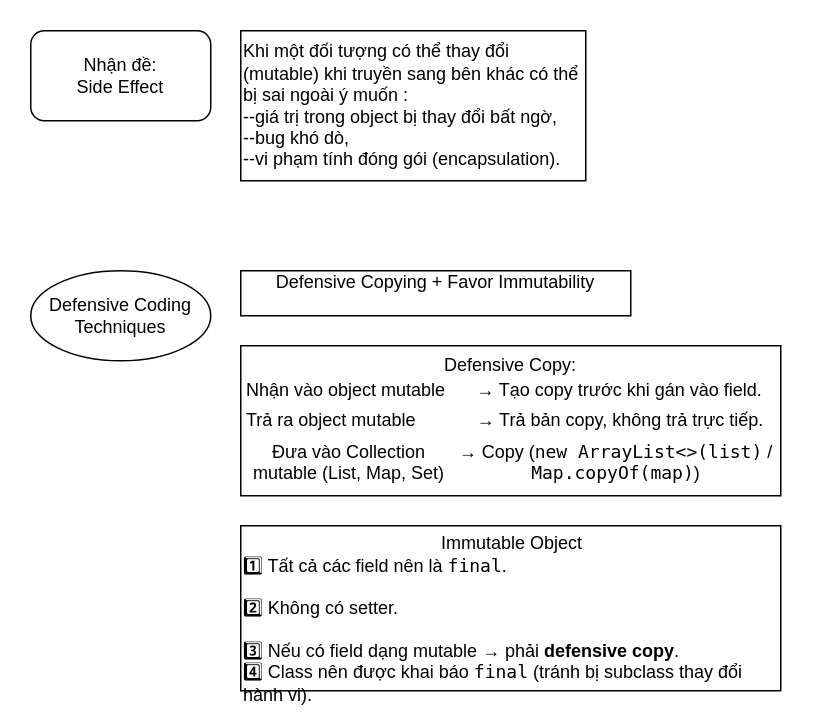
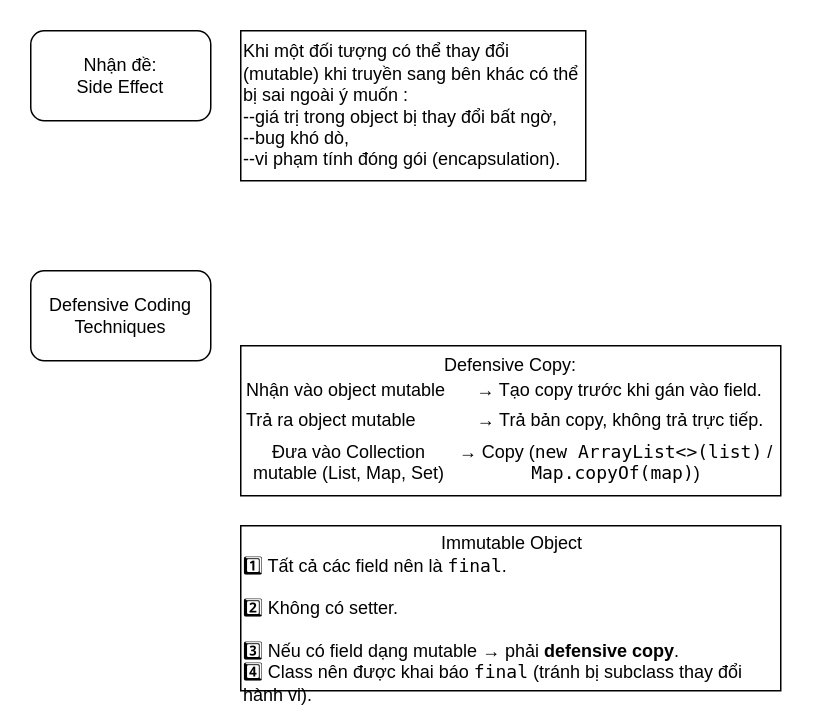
  <mxCell id="0" />
  <mxCell id="1" parent="0" />
  <mxCell id="2" value="Nhận đề:&lt;div&gt;Side Effect&lt;/div&gt;" style="rounded=1;whiteSpace=wrap;html=1;" vertex="1" parent="1"><mxGeometry x="20" y="20" width="120" height="60" as="geometry" /></mxCell>
  <mxCell id="3" value="Khi một đối tượng có thể thay đổi (mutable) khi truyền sang bên khác có thể bị sai ngoài ý muốn :&lt;div&gt;&lt;span style=&quot;background-color: transparent; color: light-dark(rgb(0, 0, 0), rgb(255, 255, 255));&quot;&gt;--giá trị trong object bị thay đổi bất ngờ,&lt;/span&gt;&lt;/div&gt;&lt;div&gt;&lt;span style=&quot;background-color: transparent; color: light-dark(rgb(0, 0, 0), rgb(255, 255, 255));&quot;&gt;--bug khó dò,&lt;/span&gt;&lt;/div&gt;&lt;div&gt;&lt;span style=&quot;background-color: transparent; color: light-dark(rgb(0, 0, 0), rgb(255, 255, 255));&quot;&gt;--vi phạm tính đóng gói (encapsulation).&lt;/span&gt;&lt;/div&gt;" style="rounded=0;whiteSpace=wrap;html=1;align=left;" vertex="1" parent="1"><mxGeometry x="160" y="20" width="230" height="100" as="geometry" /></mxCell>
- <mxCell id="4" value="Defensive Coding Techniques" style="ellipse;whiteSpace=wrap;html=1;" vertex="1" parent="1"><mxGeometry x="20" y="180" width="120" height="60" as="geometry" /></mxCell>
- <mxCell id="5" value="Defensive Copying + Favor Immutability&lt;div&gt;&lt;br&gt;&lt;/div&gt;" style="rounded=0;whiteSpace=wrap;html=1;" vertex="1" parent="1"><mxGeometry x="160" y="180" width="260" height="30" as="geometry" /></mxCell>
+ <mxCell id="4" value="Defensive Coding Techniques" style="rounded=1;whiteSpace=wrap;html=1;" vertex="1" parent="1"><mxGeometry x="20" y="180" width="120" height="60" as="geometry" /></mxCell>
  <mxCell id="6" value="Defensive Copy:&lt;br&gt;&lt;table&gt;&lt;tbody&gt;&lt;tr data-end=&quot;2211&quot; data-start=&quot;2146&quot;&gt;&lt;td data-end=&quot;2172&quot; data-start=&quot;2146&quot; class=&quot;max-w-[calc(var(--thread-content-max-width)*2/3)]&quot;&gt;Nhận vào object mutable&amp;nbsp; &amp;nbsp; &amp;nbsp;&lt;/td&gt;&lt;td data-end=&quot;2211&quot; data-start=&quot;2172&quot; class=&quot;max-w-[calc(var(--thread-content-max-width)*2/3)]&quot;&gt;→ Tạo copy trước khi gán vào field.&lt;/td&gt;&lt;/tr&gt;&lt;/tbody&gt;&lt;/table&gt;&lt;table&gt;&lt;tbody&gt;&lt;tr data-end=&quot;2276&quot; data-start=&quot;2212&quot;&gt;&lt;td data-end=&quot;2236&quot; data-start=&quot;2212&quot; class=&quot;max-w-[calc(var(--thread-content-max-width)*2/3)]&quot;&gt;Trả ra object mutable&amp;nbsp; &amp;nbsp; &amp;nbsp; &amp;nbsp; &amp;nbsp; &amp;nbsp;&lt;/td&gt;&lt;td data-end=&quot;2276&quot; data-start=&quot;2236&quot; class=&quot;max-w-[calc(var(--thread-content-max-width)*2/3)]&quot;&gt;→ Trả bản copy, không trả trực tiếp.&lt;/td&gt;&lt;/tr&gt;&lt;/tbody&gt;&lt;/table&gt;&lt;table&gt;&lt;tbody&gt;&lt;tr data-end=&quot;2379&quot; data-start=&quot;2277&quot;&gt;&lt;td data-end=&quot;2323&quot; data-start=&quot;2277&quot; class=&quot;max-w-[calc(var(--thread-content-max-width)*2/3)] min-w-[calc(var(--thread-content-max-width)/3)]&quot;&gt;Đưa vào Collection mutable (List, Map, Set)&lt;/td&gt;&lt;td data-end=&quot;2379&quot; data-start=&quot;2323&quot; class=&quot;max-w-[calc(var(--thread-content-max-width)*2/3)] min-w-[calc(var(--thread-content-max-width)/3)]&quot;&gt;→ Copy (&lt;code data-end=&quot;2356&quot; data-start=&quot;2333&quot;&gt;new ArrayList&amp;lt;&amp;gt;(list)&lt;/code&gt; / &lt;code data-end=&quot;2376&quot; data-start=&quot;2359&quot;&gt;Map.copyOf(map)&lt;/code&gt;)&lt;/td&gt;&lt;/tr&gt;&lt;/tbody&gt;&lt;/table&gt;" style="rounded=0;whiteSpace=wrap;html=1;" vertex="1" parent="1"><mxGeometry x="160" y="230" width="360" height="100" as="geometry" /></mxCell>
  <mxCell id="7" value="&lt;div&gt;&lt;br&gt;&lt;/div&gt;&lt;div style=&quot;text-align: center;&quot;&gt;Immutable Object&lt;/div&gt;1️⃣ Tất cả các field nên là &lt;code data-end=&quot;1437&quot; data-start=&quot;1430&quot;&gt;final&lt;/code&gt;.&lt;br data-end=&quot;1441&quot; data-start=&quot;1438&quot;&gt;&lt;br&gt;2️⃣ Không có setter.&lt;br data-end=&quot;1464&quot; data-start=&quot;1461&quot;&gt;&lt;br&gt;3️⃣ Nếu có field dạng mutable → phải &lt;strong data-end=&quot;1519&quot; data-start=&quot;1501&quot;&gt;defensive copy&lt;/strong&gt;.&lt;br data-end=&quot;1523&quot; data-start=&quot;1520&quot;&gt;&lt;div style=&quot;&quot;&gt;&lt;span style=&quot;background-color: transparent; color: light-dark(rgb(0, 0, 0), rgb(255, 255, 255));&quot;&gt;4️⃣ Class nên được khai báo &lt;/span&gt;&lt;code style=&quot;background-color: transparent; color: light-dark(rgb(0, 0, 0), rgb(255, 255, 255));&quot; data-end=&quot;1558&quot; data-start=&quot;1551&quot;&gt;final&lt;/code&gt;&lt;span style=&quot;background-color: transparent; color: light-dark(rgb(0, 0, 0), rgb(255, 255, 255));&quot;&gt; (tránh bị subclass thay đổi hành vi).&lt;/span&gt;&lt;/div&gt;" style="rounded=0;whiteSpace=wrap;html=1;align=left;" vertex="1" parent="1"><mxGeometry x="160" y="350" width="360" height="110" as="geometry" /></mxCell>
